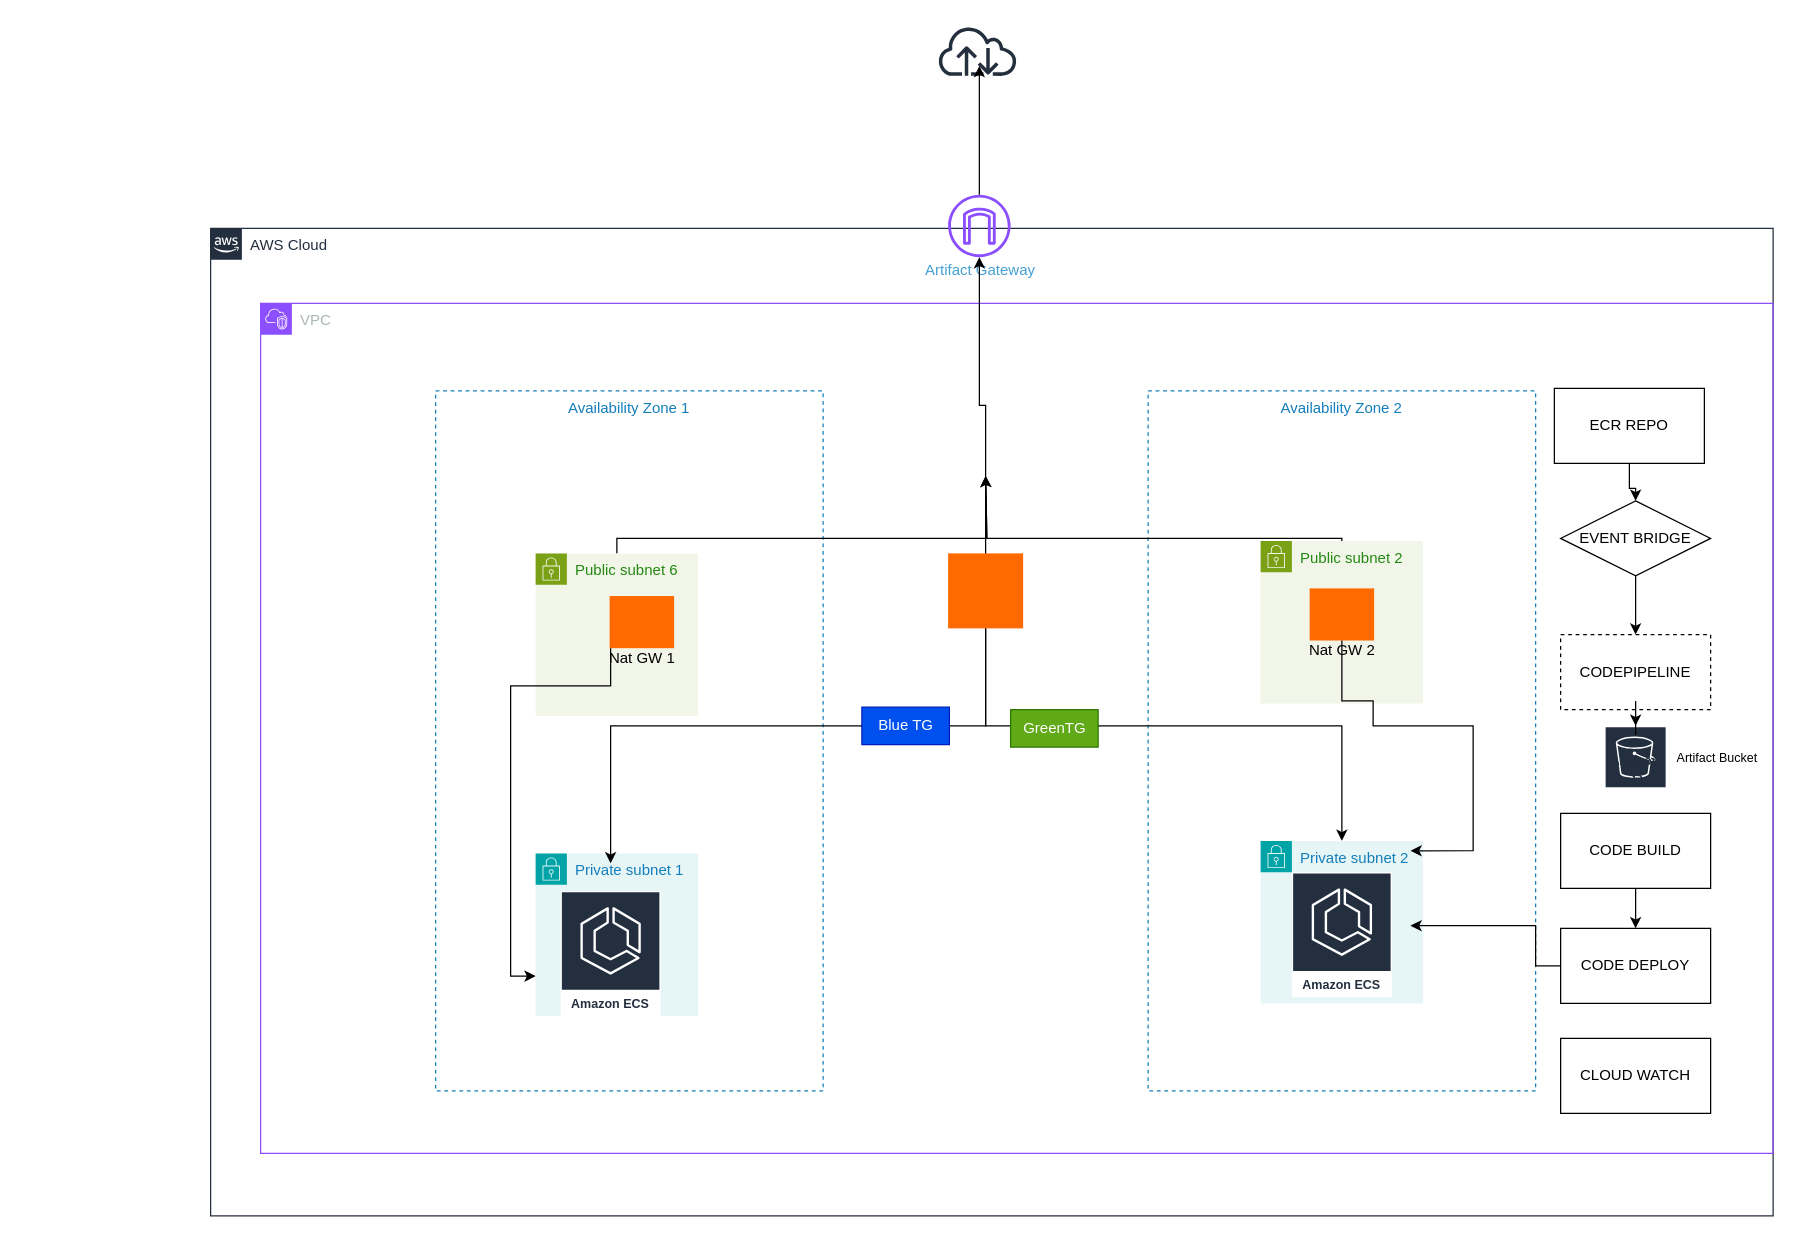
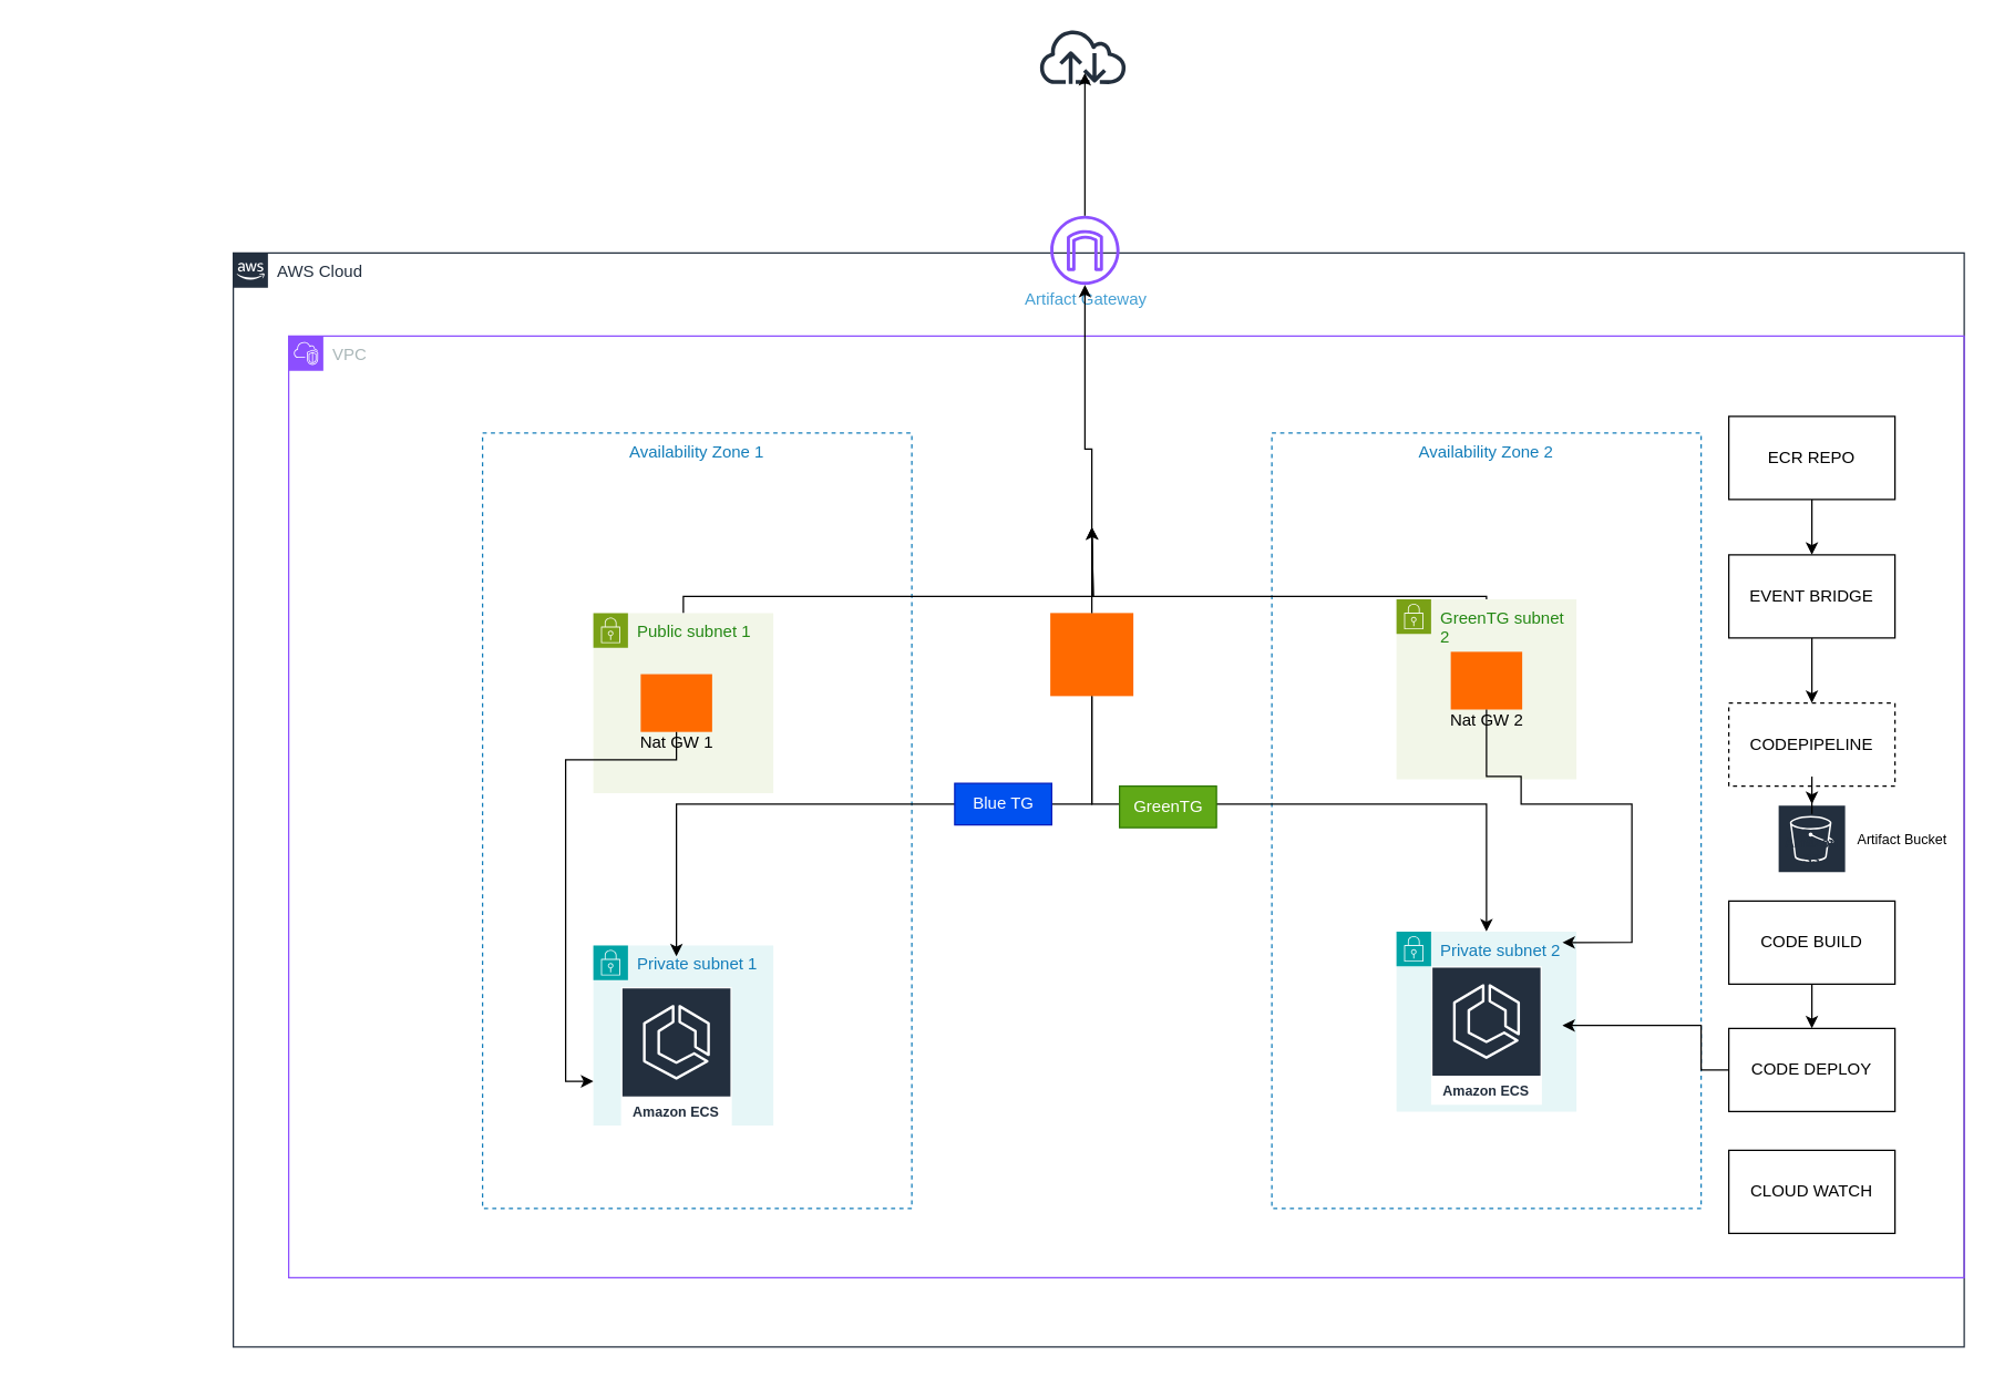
  <mxCell id="0" />
  <mxCell id="1" parent="0" />
  <mxCell id="2" value="AWS Cloud" style="points=[[0,0],[0.25,0],[0.5,0],[0.75,0],[1,0],[1,0.25],[1,0.5],[1,0.75],[1,1],[0.75,1],[0.5,1],[0.25,1],[0,1],[0,0.75],[0,0.5],[0,0.25]];outlineConnect=0;gradientColor=none;html=1;whiteSpace=wrap;fontSize=12;fontStyle=0;shape=mxgraph.aws4.group;grIcon=mxgraph.aws4.group_aws_cloud_alt;strokeColor=#232F3E;fillColor=none;verticalAlign=top;align=left;spacingLeft=30;fontColor=#232F3E;dashed=0;container=1;pointerEvents=0;collapsible=0;recursiveResize=0;" parent="1" vertex="1"><mxGeometry x="168" y="182" width="1250" height="790" as="geometry" /></mxCell>
  <mxCell id="3" value="VPC" style="points=[[0,0],[0.25,0],[0.5,0],[0.75,0],[1,0],[1,0.25],[1,0.5],[1,0.75],[1,1],[0.75,1],[0.5,1],[0.25,1],[0,1],[0,0.75],[0,0.5],[0,0.25]];outlineConnect=0;gradientColor=none;html=1;whiteSpace=wrap;fontSize=12;fontStyle=0;container=1;pointerEvents=0;collapsible=0;recursiveResize=0;shape=mxgraph.aws4.group;grIcon=mxgraph.aws4.group_vpc2;strokeColor=#8C4FFF;fillColor=none;verticalAlign=top;align=left;spacingLeft=30;fontColor=#AAB7B8;dashed=0;" vertex="1" parent="2"><mxGeometry x="40" y="60" width="1210" height="680" as="geometry" /></mxCell>
  <mxCell id="4" value="Availability Zone 1" style="fillColor=none;strokeColor=#147EBA;dashed=1;verticalAlign=top;fontStyle=0;fontColor=#147EBA;whiteSpace=wrap;html=1;" vertex="1" parent="3"><mxGeometry x="140" y="70" width="310" height="560" as="geometry" /></mxCell>
  <mxCell id="5" value="Availability Zone 2" style="fillColor=none;strokeColor=#147EBA;dashed=1;verticalAlign=top;fontStyle=0;fontColor=#147EBA;whiteSpace=wrap;html=1;" vertex="1" parent="3"><mxGeometry x="710" y="70" width="310" height="560" as="geometry" /></mxCell>
  <mxCell id="6" value="Private subnet 1" style="points=[[0,0],[0.25,0],[0.5,0],[0.75,0],[1,0],[1,0.25],[1,0.5],[1,0.75],[1,1],[0.75,1],[0.5,1],[0.25,1],[0,1],[0,0.75],[0,0.5],[0,0.25]];outlineConnect=0;gradientColor=none;html=1;whiteSpace=wrap;fontSize=12;fontStyle=0;container=1;pointerEvents=0;collapsible=0;recursiveResize=0;shape=mxgraph.aws4.group;grIcon=mxgraph.aws4.group_security_group;grStroke=0;strokeColor=#00A4A6;fillColor=#E6F6F7;verticalAlign=top;align=left;spacingLeft=30;fontColor=#147EBA;dashed=0;" vertex="1" parent="3"><mxGeometry x="220" y="440" width="130" height="130" as="geometry" /></mxCell>
  <mxCell id="7" style="edgeStyle=orthogonalEdgeStyle;rounded=0;orthogonalLoop=1;jettySize=auto;html=1;" edge="1" parent="3" source="8"><mxGeometry relative="1" as="geometry"><mxPoint x="580" y="138" as="targetPoint" /><Array as="points"><mxPoint x="285" y="188" /><mxPoint x="581" y="188" /></Array></mxGeometry></mxCell>
- <mxCell id="8" value="Public subnet 6" style="points=[[0,0],[0.25,0],[0.5,0],[0.75,0],[1,0],[1,0.25],[1,0.5],[1,0.75],[1,1],[0.75,1],[0.5,1],[0.25,1],[0,1],[0,0.75],[0,0.5],[0,0.25]];outlineConnect=0;gradientColor=none;html=1;whiteSpace=wrap;fontSize=12;fontStyle=0;container=1;pointerEvents=0;collapsible=0;recursiveResize=0;shape=mxgraph.aws4.group;grIcon=mxgraph.aws4.group_security_group;grStroke=0;strokeColor=#7AA116;fillColor=#F2F6E8;verticalAlign=top;align=left;spacingLeft=30;fontColor=#248814;dashed=0;" vertex="1" parent="3"><mxGeometry x="220" y="200" width="130" height="130" as="geometry" /></mxCell>
+ <mxCell id="8" value="Public subnet 1" style="points=[[0,0],[0.25,0],[0.5,0],[0.75,0],[1,0],[1,0.25],[1,0.5],[1,0.75],[1,1],[0.75,1],[0.5,1],[0.25,1],[0,1],[0,0.75],[0,0.5],[0,0.25]];outlineConnect=0;gradientColor=none;html=1;whiteSpace=wrap;fontSize=12;fontStyle=0;container=1;pointerEvents=0;collapsible=0;recursiveResize=0;shape=mxgraph.aws4.group;grIcon=mxgraph.aws4.group_security_group;grStroke=0;strokeColor=#7AA116;fillColor=#F2F6E8;verticalAlign=top;align=left;spacingLeft=30;fontColor=#248814;dashed=0;" vertex="1" parent="3"><mxGeometry x="220" y="200" width="130" height="130" as="geometry" /></mxCell>
  <mxCell id="9" style="edgeStyle=orthogonalEdgeStyle;rounded=0;orthogonalLoop=1;jettySize=auto;html=1;" edge="1" parent="3" source="10"><mxGeometry relative="1" as="geometry"><mxPoint x="580" y="138" as="targetPoint" /><Array as="points"><mxPoint x="865" y="188" /><mxPoint x="581" y="188" /></Array></mxGeometry></mxCell>
- <mxCell id="10" value="Public subnet 2" style="points=[[0,0],[0.25,0],[0.5,0],[0.75,0],[1,0],[1,0.25],[1,0.5],[1,0.75],[1,1],[0.75,1],[0.5,1],[0.25,1],[0,1],[0,0.75],[0,0.5],[0,0.25]];outlineConnect=0;gradientColor=none;html=1;whiteSpace=wrap;fontSize=12;fontStyle=0;container=1;pointerEvents=0;collapsible=0;recursiveResize=0;shape=mxgraph.aws4.group;grIcon=mxgraph.aws4.group_security_group;grStroke=0;strokeColor=#7AA116;fillColor=#F2F6E8;verticalAlign=top;align=left;spacingLeft=30;fontColor=#248814;dashed=0;" vertex="1" parent="3"><mxGeometry x="800" y="190" width="130" height="130" as="geometry" /></mxCell>
+ <mxCell id="10" value="GreenTG subnet 2" style="points=[[0,0],[0.25,0],[0.5,0],[0.75,0],[1,0],[1,0.25],[1,0.5],[1,0.75],[1,1],[0.75,1],[0.5,1],[0.25,1],[0,1],[0,0.75],[0,0.5],[0,0.25]];outlineConnect=0;gradientColor=none;html=1;whiteSpace=wrap;fontSize=12;fontStyle=0;container=1;pointerEvents=0;collapsible=0;recursiveResize=0;shape=mxgraph.aws4.group;grIcon=mxgraph.aws4.group_security_group;grStroke=0;strokeColor=#7AA116;fillColor=#F2F6E8;verticalAlign=top;align=left;spacingLeft=30;fontColor=#248814;dashed=0;" vertex="1" parent="3"><mxGeometry x="800" y="190" width="130" height="130" as="geometry" /></mxCell>
  <mxCell id="11" value="&lt;div&gt;&lt;br&gt;&lt;/div&gt;&lt;div&gt;&lt;br&gt;&lt;/div&gt;&lt;div&gt;&lt;br&gt;&lt;/div&gt;&lt;div&gt;&lt;br&gt;&lt;/div&gt;&lt;div&gt;Nat GW 2&lt;/div&gt;" style="points=[];aspect=fixed;html=1;align=center;shadow=0;dashed=0;fillColor=#FF6A00;strokeColor=none;shape=mxgraph.alibaba_cloud.nat_gateway;" vertex="1" parent="10"><mxGeometry x="39.2" y="38" width="51.6" height="41.7" as="geometry" /></mxCell>
  <mxCell id="12" value="Private subnet 2" style="points=[[0,0],[0.25,0],[0.5,0],[0.75,0],[1,0],[1,0.25],[1,0.5],[1,0.75],[1,1],[0.75,1],[0.5,1],[0.25,1],[0,1],[0,0.75],[0,0.5],[0,0.25]];outlineConnect=0;gradientColor=none;html=1;whiteSpace=wrap;fontSize=12;fontStyle=0;container=1;pointerEvents=0;collapsible=0;recursiveResize=0;shape=mxgraph.aws4.group;grIcon=mxgraph.aws4.group_security_group;grStroke=0;strokeColor=#00A4A6;fillColor=#E6F6F7;verticalAlign=top;align=left;spacingLeft=30;fontColor=#147EBA;dashed=0;" vertex="1" parent="3"><mxGeometry x="800" y="430" width="130" height="130" as="geometry" /></mxCell>
  <mxCell id="13" style="edgeStyle=orthogonalEdgeStyle;rounded=0;orthogonalLoop=1;jettySize=auto;html=1;exitX=0.05;exitY=0.533;exitDx=0;exitDy=0;exitPerimeter=0;" edge="1" parent="3" source="15"><mxGeometry relative="1" as="geometry"><mxPoint x="550" y="208" as="sourcePoint" /><mxPoint x="280" y="448" as="targetPoint" /><Array as="points"><mxPoint x="580" y="232" /><mxPoint x="580" y="338" /><mxPoint x="280" y="338" /></Array></mxGeometry></mxCell>
  <mxCell id="14" style="edgeStyle=orthogonalEdgeStyle;rounded=0;orthogonalLoop=1;jettySize=auto;html=1;" edge="1" parent="3" source="15" target="12"><mxGeometry relative="1" as="geometry"><Array as="points"><mxPoint x="580" y="338" /><mxPoint x="865" y="338" /></Array></mxGeometry></mxCell>
  <mxCell id="15" value="" style="points=[];aspect=fixed;html=1;align=center;shadow=0;dashed=0;fillColor=#FF6A00;strokeColor=none;shape=mxgraph.alibaba_cloud.alb_application_load_balancer_02;" vertex="1" parent="3"><mxGeometry x="550" y="200" width="60" height="60" as="geometry" /></mxCell>
  <mxCell id="16" value="Amazon ECS" style="sketch=0;outlineConnect=0;fontColor=#232F3E;gradientColor=none;strokeColor=#ffffff;fillColor=#232F3E;dashed=0;verticalLabelPosition=middle;verticalAlign=bottom;align=center;html=1;whiteSpace=wrap;fontSize=10;fontStyle=1;spacing=3;shape=mxgraph.aws4.productIcon;prIcon=mxgraph.aws4.ecs;" vertex="1" parent="3"><mxGeometry x="825" y="455" width="80" height="100" as="geometry" /></mxCell>
  <mxCell id="17" value="Amazon ECS" style="sketch=0;outlineConnect=0;fontColor=#232F3E;gradientColor=none;strokeColor=#ffffff;fillColor=#232F3E;dashed=0;verticalLabelPosition=middle;verticalAlign=bottom;align=center;html=1;whiteSpace=wrap;fontSize=10;fontStyle=1;spacing=3;shape=mxgraph.aws4.productIcon;prIcon=mxgraph.aws4.ecs;" vertex="1" parent="3"><mxGeometry x="240" y="470" width="80" height="100" as="geometry" /></mxCell>
  <mxCell id="18" value="" style="swimlane;startSize=0;strokeColor=none;" vertex="1" parent="3"><mxGeometry x="470" y="315" width="100" height="40" as="geometry" /></mxCell>
  <mxCell id="19" value="Blue TG" style="text;html=1;align=center;verticalAlign=middle;resizable=0;points=[];autosize=1;strokeColor=#001DBC;fillColor=#0050ef;fontColor=#ffffff;" vertex="1" parent="18"><mxGeometry x="11" y="8" width="70" height="30" as="geometry" /></mxCell>
  <mxCell id="20" value="GreenTG" style="text;html=1;align=center;verticalAlign=middle;resizable=0;points=[];autosize=1;strokeColor=#2D7600;fillColor=#60a917;fontColor=#ffffff;" vertex="1" parent="3"><mxGeometry x="600" y="325" width="70" height="30" as="geometry" /></mxCell>
- <mxCell id="21" value="&lt;div&gt;&lt;br&gt;&lt;/div&gt;&lt;div&gt;&lt;br&gt;&lt;/div&gt;&lt;div&gt;&lt;br&gt;&lt;/div&gt;&lt;div&gt;&lt;br&gt;&lt;/div&gt;&lt;div&gt;Nat GW 1&lt;/div&gt;" style="points=[];aspect=fixed;html=1;align=center;shadow=0;dashed=0;fillColor=#FF6A00;strokeColor=none;shape=mxgraph.alibaba_cloud.nat_gateway;" vertex="1" parent="3"><mxGeometry x="279.2" y="234.15" width="51.6" height="41.7" as="geometry" /></mxCell>
+ <mxCell id="21" value="&lt;div&gt;&lt;br&gt;&lt;/div&gt;&lt;div&gt;&lt;br&gt;&lt;/div&gt;&lt;div&gt;&lt;br&gt;&lt;/div&gt;&lt;div&gt;&lt;br&gt;&lt;/div&gt;&lt;div&gt;Nat GW 1&lt;/div&gt;" style="points=[];aspect=fixed;html=1;align=center;shadow=0;dashed=0;fillColor=#FF6A00;strokeColor=none;shape=mxgraph.alibaba_cloud.nat_gateway;" vertex="1" parent="3"><mxGeometry x="254.2" y="244.15" width="51.6" height="41.7" as="geometry" /></mxCell>
  <mxCell id="22" style="edgeStyle=orthogonalEdgeStyle;rounded=0;orthogonalLoop=1;jettySize=auto;html=1;entryX=0.677;entryY=0.657;entryDx=0;entryDy=0;entryPerimeter=0;" edge="1" parent="3" source="11" target="5"><mxGeometry relative="1" as="geometry"><Array as="points"><mxPoint x="865" y="318" /><mxPoint x="890" y="318" /><mxPoint x="890" y="338" /><mxPoint x="970" y="338" /><mxPoint x="970" y="438" /></Array></mxGeometry></mxCell>
  <mxCell id="23" style="edgeStyle=orthogonalEdgeStyle;rounded=0;orthogonalLoop=1;jettySize=auto;html=1;entryX=0.258;entryY=0.836;entryDx=0;entryDy=0;entryPerimeter=0;" edge="1" parent="3" source="21" target="4"><mxGeometry relative="1" as="geometry"><Array as="points"><mxPoint x="280" y="306" /><mxPoint x="200" y="306" /><mxPoint x="200" y="538" /></Array></mxGeometry></mxCell>
  <mxCell id="24" value="" style="edgeStyle=orthogonalEdgeStyle;rounded=0;orthogonalLoop=1;jettySize=auto;html=1;" edge="1" parent="3" source="25" target="27"><mxGeometry relative="1" as="geometry" /></mxCell>
- <mxCell id="25" value="ECR REPO" style="whiteSpace=wrap;html=1;" vertex="1" parent="3"><mxGeometry x="1035" y="68" width="120" height="60" as="geometry" /></mxCell>
+ <mxCell id="25" value="ECR REPO" style="whiteSpace=wrap;html=1;" vertex="1" parent="3"><mxGeometry x="1040" y="58" width="120" height="60" as="geometry" /></mxCell>
  <mxCell id="26" value="" style="edgeStyle=orthogonalEdgeStyle;rounded=0;orthogonalLoop=1;jettySize=auto;html=1;" edge="1" parent="3" source="27" target="28"><mxGeometry relative="1" as="geometry" /></mxCell>
- <mxCell id="27" value="EVENT BRIDGE" style="rhombus;whiteSpace=wrap;html=1;" vertex="1" parent="3"><mxGeometry x="1040" y="158" width="120" height="60" as="geometry" /></mxCell>
+ <mxCell id="27" value="EVENT BRIDGE" style="whiteSpace=wrap;html=1;" vertex="1" parent="3"><mxGeometry x="1040" y="158" width="120" height="60" as="geometry" /></mxCell>
  <mxCell id="28" value="CODEPIPELINE" style="whiteSpace=wrap;html=1;dashed=1;" vertex="1" parent="3"><mxGeometry x="1040" y="265" width="120" height="60" as="geometry" /></mxCell>
  <mxCell id="29" value="" style="edgeStyle=orthogonalEdgeStyle;rounded=0;orthogonalLoop=1;jettySize=auto;html=1;" edge="1" parent="3" source="30" target="31"><mxGeometry relative="1" as="geometry" /></mxCell>
  <mxCell id="30" value="CODE BUILD" style="whiteSpace=wrap;html=1;" vertex="1" parent="3"><mxGeometry x="1040" y="408" width="120" height="60" as="geometry" /></mxCell>
  <mxCell id="31" value="CODE DEPLOY" style="whiteSpace=wrap;html=1;" vertex="1" parent="3"><mxGeometry x="1040" y="500" width="120" height="60" as="geometry" /></mxCell>
  <mxCell id="32" value="CLOUD WATCH" style="whiteSpace=wrap;html=1;" vertex="1" parent="3"><mxGeometry x="1040" y="588" width="120" height="60" as="geometry" /></mxCell>
  <mxCell id="33" style="edgeStyle=orthogonalEdgeStyle;rounded=0;orthogonalLoop=1;jettySize=auto;html=1;entryX=0.677;entryY=0.764;entryDx=0;entryDy=0;entryPerimeter=0;" edge="1" parent="3" source="31" target="5"><mxGeometry relative="1" as="geometry" /></mxCell>
  <mxCell id="34" value="Amazon S3" style="sketch=0;outlineConnect=0;fontColor=#232F3E;gradientColor=none;strokeColor=#ffffff;fillColor=#232F3E;dashed=0;verticalLabelPosition=middle;verticalAlign=bottom;align=center;html=1;whiteSpace=wrap;fontSize=10;fontStyle=1;spacing=3;shape=mxgraph.aws4.productIcon;prIcon=mxgraph.aws4.s3;" vertex="1" parent="3"><mxGeometry x="1075" y="338" width="50" height="50" as="geometry" /></mxCell>
  <mxCell id="35" value="" style="edgeStyle=orthogonalEdgeStyle;rounded=0;orthogonalLoop=1;jettySize=auto;html=1;" edge="1" parent="3" source="28" target="34"><mxGeometry relative="1" as="geometry"><mxPoint x="1530" y="567" as="sourcePoint" /><mxPoint x="1530" y="650" as="targetPoint" /></mxGeometry></mxCell>
  <mxCell id="36" value="&lt;font style=&quot;font-size: 10px;&quot;&gt;Artifact Bucket&lt;/font&gt;" style="text;html=1;align=center;verticalAlign=middle;resizable=0;points=[];autosize=1;strokeColor=none;fillColor=none;strokeWidth=1;" vertex="1" parent="3"><mxGeometry x="1120" y="348" width="90" height="30" as="geometry" /></mxCell>
  <mxCell id="37" value="&lt;span style=&quot;color: rgb(69, 160, 212); font-family: Helvetica; font-size: 12px; font-style: normal; font-variant-ligatures: normal; font-variant-caps: normal; font-weight: 400; letter-spacing: normal; orphans: 2; text-align: center; text-indent: 0px; text-transform: none; widows: 2; word-spacing: 0px; -webkit-text-stroke-width: 0px; white-space: normal; text-decoration-thickness: initial; text-decoration-style: initial; text-decoration-color: initial; float: none; display: inline !important;&quot;&gt;Artifact Gateway&lt;/span&gt;" style="text;whiteSpace=wrap;html=1;" vertex="1" parent="2"><mxGeometry x="570" y="20" width="130" height="40" as="geometry" /></mxCell>
  <mxCell id="38" style="edgeStyle=orthogonalEdgeStyle;rounded=0;orthogonalLoop=1;jettySize=auto;html=1;endArrow=open;endFill=0;strokeWidth=2;strokeColor=#545B64;startArrow=none;" parent="1" edge="1"><mxGeometry relative="1" as="geometry"><mxPoint x="20" y="439" as="targetPoint" /></mxGeometry></mxCell>
  <mxCell id="39" value="" style="sketch=0;outlineConnect=0;fontColor=#232F3E;gradientColor=none;fillColor=#232F3D;strokeColor=none;dashed=0;verticalLabelPosition=bottom;verticalAlign=top;align=center;html=1;fontSize=12;fontStyle=0;aspect=fixed;pointerEvents=1;shape=mxgraph.aws4.internet;" vertex="1" parent="1"><mxGeometry x="749" y="20" width="65" height="40" as="geometry" /></mxCell>
  <mxCell id="40" value="" style="sketch=0;outlineConnect=0;fontColor=#232F3E;gradientColor=none;fillColor=#8C4FFF;strokeColor=none;dashed=0;verticalLabelPosition=bottom;verticalAlign=top;align=center;html=1;fontSize=12;fontStyle=0;aspect=fixed;pointerEvents=1;shape=mxgraph.aws4.internet_gateway;" vertex="1" parent="1"><mxGeometry x="758" y="155" width="50" height="50" as="geometry" /></mxCell>
  <mxCell id="41" style="edgeStyle=orthogonalEdgeStyle;rounded=0;orthogonalLoop=1;jettySize=auto;html=1;entryX=0.524;entryY=0.8;entryDx=0;entryDy=0;entryPerimeter=0;" edge="1" parent="1" source="40" target="39"><mxGeometry relative="1" as="geometry" /></mxCell>
  <mxCell id="42" style="edgeStyle=orthogonalEdgeStyle;rounded=0;orthogonalLoop=1;jettySize=auto;html=1;" edge="1" parent="1" source="15" target="40"><mxGeometry relative="1" as="geometry" /></mxCell>
